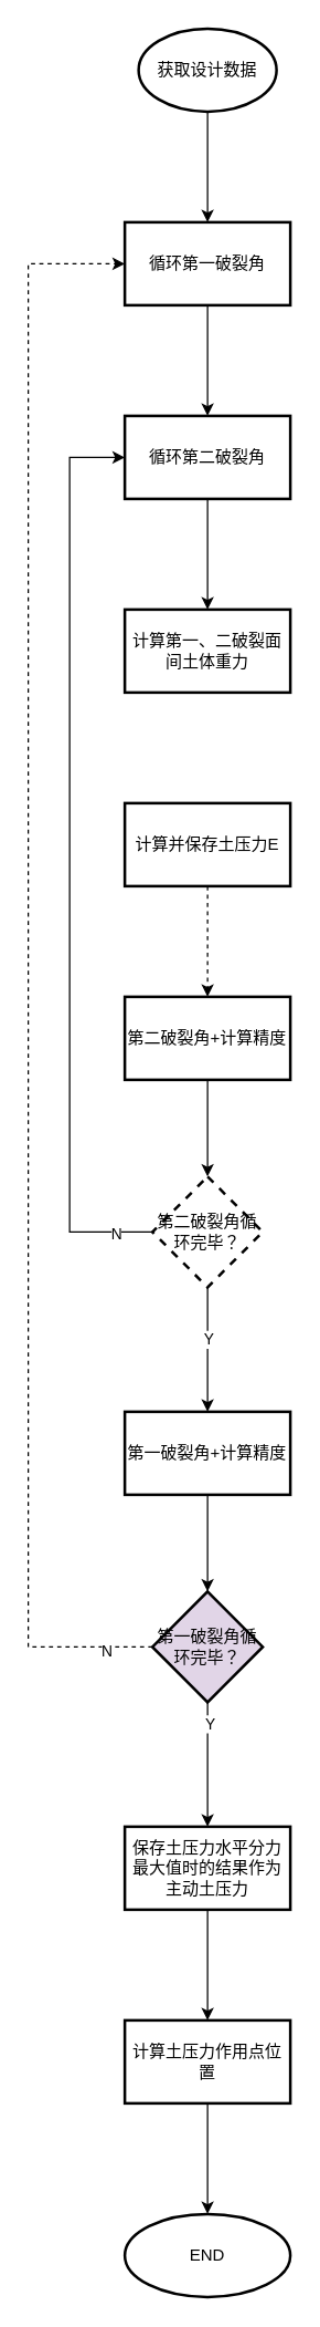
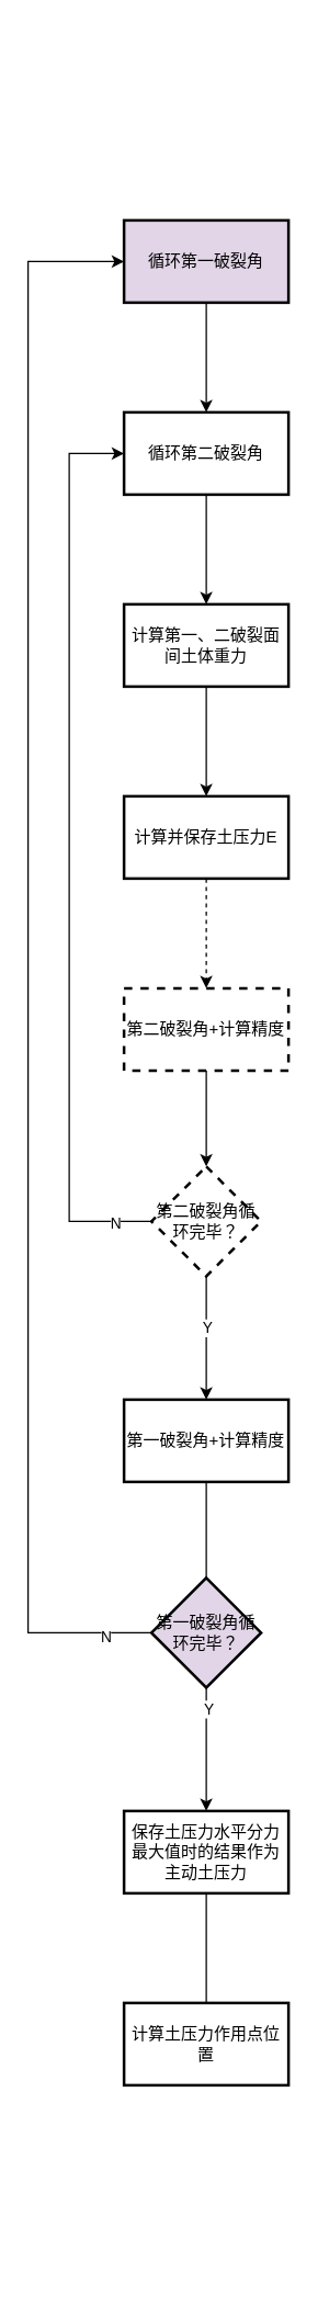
  <mxCell id="0" />
  <mxCell id="1" parent="0" />
- <mxCell id="2" value="" style="edgeStyle=orthogonalEdgeStyle;rounded=0;orthogonalLoop=1;jettySize=auto;html=1;" edge="1" parent="1" source="3" target="5"><mxGeometry relative="1" as="geometry" /></mxCell>
- <mxCell id="3" value="获取设计数据" style="strokeWidth=2;html=1;shape=mxgraph.flowchart.start_1;whiteSpace=wrap;" vertex="1" parent="1"><mxGeometry x="100" y="20" width="100" height="60" as="geometry" /></mxCell>
  <mxCell id="4" value="" style="edgeStyle=orthogonalEdgeStyle;rounded=0;orthogonalLoop=1;jettySize=auto;html=1;" edge="1" parent="1" source="5" target="13"><mxGeometry relative="1" as="geometry" /></mxCell>
- <mxCell id="5" value="循环第一破裂角" style="whiteSpace=wrap;html=1;strokeWidth=2;" vertex="1" parent="1"><mxGeometry x="90" y="160" width="120" height="60" as="geometry" /></mxCell>
+ <mxCell id="5" value="循环第一破裂角" style="whiteSpace=wrap;html=1;strokeWidth=2;fillColor=#e1d5e7;" vertex="1" parent="1"><mxGeometry x="90" y="160" width="120" height="60" as="geometry" /></mxCell>
+ <mxCell id="6" value="" style="edgeStyle=orthogonalEdgeStyle;rounded=0;orthogonalLoop=1;jettySize=auto;html=1;" edge="1" parent="1" source="7" target="9"><mxGeometry relative="1" as="geometry" /></mxCell>
  <mxCell id="7" value="计算第一、二破裂面间土体重力" style="whiteSpace=wrap;html=1;strokeWidth=2;" vertex="1" parent="1"><mxGeometry x="90" y="440" width="120" height="60" as="geometry" /></mxCell>
  <mxCell id="8" value="" style="edgeStyle=orthogonalEdgeStyle;rounded=0;orthogonalLoop=1;jettySize=auto;html=1;dashed=1;" edge="1" parent="1" source="9" target="11"><mxGeometry relative="1" as="geometry" /></mxCell>
  <mxCell id="9" value="计算并保存土压力E" style="whiteSpace=wrap;html=1;strokeWidth=2;" vertex="1" parent="1"><mxGeometry x="90" y="580" width="120" height="60" as="geometry" /></mxCell>
  <mxCell id="10" value="" style="edgeStyle=orthogonalEdgeStyle;rounded=0;orthogonalLoop=1;jettySize=auto;html=1;" edge="1" parent="1" source="11" target="20"><mxGeometry relative="1" as="geometry" /></mxCell>
- <mxCell id="11" value="第二破裂角+计算精度" style="whiteSpace=wrap;html=1;strokeWidth=2;" vertex="1" parent="1"><mxGeometry x="90" y="720" width="120" height="60" as="geometry" /></mxCell>
+ <mxCell id="11" value="第二破裂角+计算精度" style="whiteSpace=wrap;html=1;strokeWidth=2;dashed=1;" vertex="1" parent="1"><mxGeometry x="90" y="720" width="120" height="60" as="geometry" /></mxCell>
  <mxCell id="12" value="" style="edgeStyle=orthogonalEdgeStyle;rounded=0;orthogonalLoop=1;jettySize=auto;html=1;" edge="1" parent="1" source="13"><mxGeometry relative="1" as="geometry"><mxPoint x="150" y="440" as="targetPoint" /></mxGeometry></mxCell>
  <mxCell id="13" value="循环第二破裂角" style="whiteSpace=wrap;html=1;strokeWidth=2;" vertex="1" parent="1"><mxGeometry x="90" y="300" width="120" height="60" as="geometry" /></mxCell>
- <mxCell id="14" value="" style="edgeStyle=orthogonalEdgeStyle;rounded=0;orthogonalLoop=1;jettySize=auto;html=1;" edge="1" parent="1" source="15" target="25"><mxGeometry relative="1" as="geometry" /></mxCell>
+ <mxCell id="14" value="" style="edgeStyle=orthogonalEdgeStyle;rounded=0;orthogonalLoop=1;jettySize=auto;html=1;endArrow=none;" edge="1" parent="1" source="15" target="25"><mxGeometry relative="1" as="geometry" /></mxCell>
  <mxCell id="15" value="第一破裂角+计算精度" style="whiteSpace=wrap;html=1;strokeWidth=2;" vertex="1" parent="1"><mxGeometry x="90" y="1020" width="120" height="60" as="geometry" /></mxCell>
  <mxCell id="16" value="" style="edgeStyle=orthogonalEdgeStyle;rounded=0;orthogonalLoop=1;jettySize=auto;html=1;" edge="1" parent="1" source="20"><mxGeometry relative="1" as="geometry"><mxPoint x="90" y="330" as="targetPoint" /><Array as="points"><mxPoint x="50" y="890" /><mxPoint x="50" y="330" /></Array></mxGeometry></mxCell>
  <mxCell id="17" value="N" style="edgeLabel;html=1;align=center;verticalAlign=middle;resizable=0;points=[];" vertex="1" connectable="0" parent="16"><mxGeometry x="-0.917" y="1" relative="1" as="geometry"><mxPoint as="offset" /></mxGeometry></mxCell>
  <mxCell id="18" value="" style="edgeStyle=orthogonalEdgeStyle;rounded=0;orthogonalLoop=1;jettySize=auto;html=1;" edge="1" parent="1" source="20"><mxGeometry relative="1" as="geometry"><mxPoint x="150" y="1020" as="targetPoint" /></mxGeometry></mxCell>
  <mxCell id="19" value="Y" style="edgeLabel;html=1;align=center;verticalAlign=middle;resizable=0;points=[];" vertex="1" connectable="0" parent="18"><mxGeometry x="-0.187" relative="1" as="geometry"><mxPoint as="offset" /></mxGeometry></mxCell>
  <mxCell id="20" value="第二破裂角循环完毕？" style="rhombus;whiteSpace=wrap;html=1;strokeWidth=2;dashed=1;" vertex="1" parent="1"><mxGeometry x="110" y="850" width="80" height="80" as="geometry" /></mxCell>
- <mxCell id="21" value="" style="edgeStyle=orthogonalEdgeStyle;rounded=0;orthogonalLoop=1;jettySize=auto;html=1;entryX=0;entryY=0.5;entryDx=0;entryDy=0;dashed=1;" edge="1" parent="1" source="25" target="5"><mxGeometry relative="1" as="geometry"><mxPoint x="30" y="1190" as="targetPoint" /><Array as="points"><mxPoint x="20" y="1190" /><mxPoint x="20" y="190" /></Array></mxGeometry></mxCell>
+ <mxCell id="21" value="" style="edgeStyle=orthogonalEdgeStyle;rounded=0;orthogonalLoop=1;jettySize=auto;html=1;entryX=0;entryY=0.5;entryDx=0;entryDy=0;" edge="1" parent="1" source="25" target="5"><mxGeometry relative="1" as="geometry"><mxPoint x="30" y="1190" as="targetPoint" /><Array as="points"><mxPoint x="20" y="1190" /><mxPoint x="20" y="190" /></Array></mxGeometry></mxCell>
  <mxCell id="22" value="N" style="edgeLabel;html=1;align=center;verticalAlign=middle;resizable=0;points=[];" vertex="1" connectable="0" parent="21"><mxGeometry x="-0.942" y="2" relative="1" as="geometry"><mxPoint as="offset" /></mxGeometry></mxCell>
  <mxCell id="23" value="" style="edgeStyle=orthogonalEdgeStyle;rounded=0;orthogonalLoop=1;jettySize=auto;html=1;" edge="1" parent="1" source="25" target="27"><mxGeometry relative="1" as="geometry" /></mxCell>
  <mxCell id="24" value="Y" style="edgeLabel;html=1;align=center;verticalAlign=middle;resizable=0;points=[];" vertex="1" connectable="0" parent="23"><mxGeometry x="-0.657" y="1" relative="1" as="geometry"><mxPoint as="offset" /></mxGeometry></mxCell>
  <mxCell id="25" value="第一破裂角循环完毕？" style="rhombus;whiteSpace=wrap;html=1;strokeWidth=2;fillColor=#e1d5e7;" vertex="1" parent="1"><mxGeometry x="110" y="1150" width="80" height="80" as="geometry" /></mxCell>
- <mxCell id="26" value="" style="edgeStyle=orthogonalEdgeStyle;rounded=0;orthogonalLoop=1;jettySize=auto;html=1;" edge="1" parent="1" source="27" target="29"><mxGeometry relative="1" as="geometry" /></mxCell>
+ <mxCell id="26" value="" style="edgeStyle=orthogonalEdgeStyle;rounded=0;orthogonalLoop=1;jettySize=auto;html=1;endArrow=none;" edge="1" parent="1" source="27" target="29"><mxGeometry relative="1" as="geometry" /></mxCell>
  <mxCell id="27" value="保存土压力水平分力最大值时的结果作为主动土压力" style="whiteSpace=wrap;html=1;strokeWidth=2;" vertex="1" parent="1"><mxGeometry x="90" y="1320" width="120" height="60" as="geometry" /></mxCell>
- <mxCell id="28" value="" style="edgeStyle=orthogonalEdgeStyle;rounded=0;orthogonalLoop=1;jettySize=auto;html=1;" edge="1" parent="1" source="29" target="30"><mxGeometry relative="1" as="geometry" /></mxCell>
  <mxCell id="29" value="计算土压力作用点位置" style="whiteSpace=wrap;html=1;strokeWidth=2;" vertex="1" parent="1"><mxGeometry x="90" y="1460" width="120" height="60" as="geometry" /></mxCell>
- <mxCell id="30" value="END" style="ellipse;whiteSpace=wrap;html=1;strokeWidth=2;" vertex="1" parent="1"><mxGeometry x="90" y="1600" width="120" height="60" as="geometry" /></mxCell>
